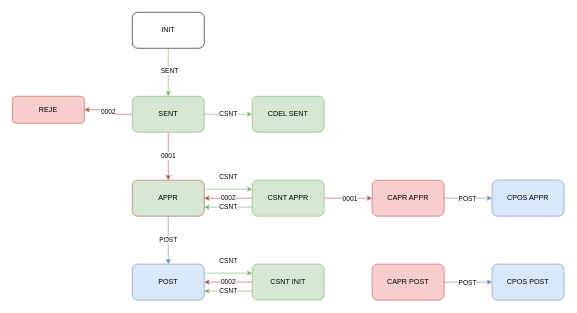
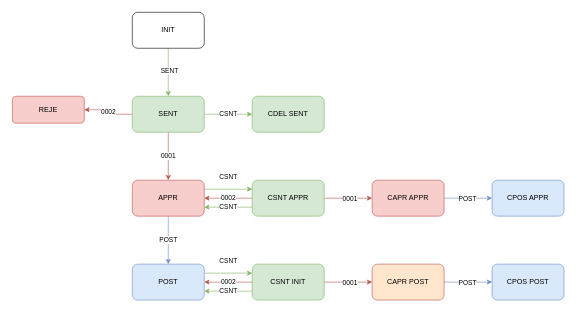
  <mxCell id="0" />
  <mxCell id="1" parent="0" />
  <mxCell id="2" value="" style="edgeStyle=orthogonalEdgeStyle;rounded=1;orthogonalLoop=1;jettySize=auto;html=1;fillColor=#d5e8d4;strokeColor=#82b366;" parent="1" source="4" target="8" edge="1"><mxGeometry relative="1" as="geometry" /></mxCell>
  <mxCell id="3" value="SENT" style="edgeLabel;html=1;align=center;verticalAlign=middle;resizable=0;points=[];rounded=1;" parent="2" vertex="1" connectable="0"><mxGeometry x="-0.075" y="1" relative="1" as="geometry"><mxPoint as="offset" /></mxGeometry></mxCell>
  <mxCell id="4" value="INIT" style="rounded=1;whiteSpace=wrap;html=1;" parent="1" vertex="1"><mxGeometry x="220" y="20" width="120" height="60" as="geometry" /></mxCell>
  <mxCell id="5" value="CSNT" style="edgeStyle=orthogonalEdgeStyle;rounded=1;orthogonalLoop=1;jettySize=auto;html=1;fillColor=#d5e8d4;strokeColor=#82b366;" parent="1" source="8" target="9" edge="1"><mxGeometry relative="1" as="geometry" /></mxCell>
  <mxCell id="6" value="0001" style="edgeStyle=orthogonalEdgeStyle;rounded=1;orthogonalLoop=1;jettySize=auto;html=1;fillColor=#f8cecc;strokeColor=#b85450;" parent="1" source="8" target="12" edge="1"><mxGeometry relative="1" as="geometry" /></mxCell>
  <mxCell id="7" value="0002" style="edgeStyle=orthogonalEdgeStyle;rounded=1;orthogonalLoop=1;jettySize=auto;html=1;fillColor=#f8cecc;strokeColor=#b85450;" parent="1" source="8" target="33" edge="1"><mxGeometry relative="1" as="geometry" /></mxCell>
  <mxCell id="8" value="SENT" style="rounded=1;whiteSpace=wrap;html=1;fillColor=#d5e8d4;strokeColor=#82b366;" parent="1" vertex="1"><mxGeometry x="220" y="160" width="120" height="60" as="geometry" /></mxCell>
  <mxCell id="9" value="CDEL SENT" style="rounded=1;whiteSpace=wrap;html=1;fillColor=#d5e8d4;strokeColor=#82b366;" parent="1" vertex="1"><mxGeometry x="420" y="160" width="120" height="60" as="geometry" /></mxCell>
  <mxCell id="10" value="CSNT" style="edgeStyle=orthogonalEdgeStyle;rounded=1;orthogonalLoop=1;jettySize=auto;html=1;entryX=0;entryY=0.25;entryDx=0;entryDy=0;exitX=1;exitY=0.25;exitDx=0;exitDy=0;fillColor=#d5e8d4;strokeColor=#82b366;" parent="1" source="12" target="16" edge="1"><mxGeometry y="20" relative="1" as="geometry"><mxPoint as="offset" /></mxGeometry></mxCell>
  <mxCell id="11" value="POST" style="edgeStyle=orthogonalEdgeStyle;rounded=1;orthogonalLoop=1;jettySize=auto;html=1;fillColor=#dae8fc;strokeColor=#6c8ebf;" parent="1" source="12" target="20" edge="1"><mxGeometry relative="1" as="geometry" /></mxCell>
- <mxCell id="12" value="APPR" style="rounded=1;whiteSpace=wrap;html=1;fillColor=#d5e8d4;strokeColor=#b85450;" parent="1" vertex="1"><mxGeometry x="220" y="300" width="120" height="60" as="geometry" /></mxCell>
+ <mxCell id="12" value="APPR" style="rounded=1;whiteSpace=wrap;html=1;fillColor=#f8cecc;strokeColor=#b85450;" parent="1" vertex="1"><mxGeometry x="220" y="300" width="120" height="60" as="geometry" /></mxCell>
  <mxCell id="13" value="" style="edgeStyle=orthogonalEdgeStyle;rounded=1;orthogonalLoop=1;jettySize=auto;html=1;fillColor=#f8cecc;strokeColor=#b85450;" parent="1" source="16" target="19" edge="1"><mxGeometry relative="1" as="geometry" /></mxCell>
  <mxCell id="14" value="0001" style="edgeLabel;html=1;align=center;verticalAlign=middle;resizable=0;points=[];rounded=1;" parent="13" vertex="1" connectable="0"><mxGeometry x="0.05" relative="1" as="geometry"><mxPoint as="offset" /></mxGeometry></mxCell>
  <mxCell id="15" value="0002" style="edgeStyle=orthogonalEdgeStyle;rounded=1;orthogonalLoop=1;jettySize=auto;html=1;exitX=0;exitY=0.5;exitDx=0;exitDy=0;entryX=1;entryY=0.5;entryDx=0;entryDy=0;fillColor=#f8cecc;strokeColor=#b85450;" parent="1" source="16" target="12" edge="1"><mxGeometry relative="1" as="geometry" /></mxCell>
  <mxCell id="16" value="CSNT APPR" style="rounded=1;whiteSpace=wrap;html=1;fillColor=#d5e8d4;strokeColor=#82b366;" parent="1" vertex="1"><mxGeometry x="420" y="300" width="120" height="60" as="geometry" /></mxCell>
  <mxCell id="17" value="" style="edgeStyle=orthogonalEdgeStyle;rounded=1;orthogonalLoop=1;jettySize=auto;html=1;fillColor=#dae8fc;strokeColor=#6c8ebf;" parent="1" source="19" target="21" edge="1"><mxGeometry relative="1" as="geometry" /></mxCell>
  <mxCell id="18" value="POST" style="edgeLabel;html=1;align=center;verticalAlign=middle;resizable=0;points=[];rounded=1;" parent="17" vertex="1" connectable="0"><mxGeometry x="-0.05" relative="1" as="geometry"><mxPoint as="offset" /></mxGeometry></mxCell>
  <mxCell id="19" value="CAPR APPR" style="rounded=1;whiteSpace=wrap;html=1;fillColor=#f8cecc;strokeColor=#b85450;" parent="1" vertex="1"><mxGeometry x="620" y="300" width="120" height="60" as="geometry" /></mxCell>
  <mxCell id="20" value="POST" style="rounded=1;whiteSpace=wrap;html=1;fillColor=#dae8fc;strokeColor=#6c8ebf;" parent="1" vertex="1"><mxGeometry x="220" y="440" width="120" height="60" as="geometry" /></mxCell>
  <mxCell id="21" value="CPOS APPR" style="rounded=1;whiteSpace=wrap;html=1;fillColor=#dae8fc;strokeColor=#6c8ebf;" parent="1" vertex="1"><mxGeometry x="820" y="300" width="120" height="60" as="geometry" /></mxCell>
  <mxCell id="22" value="CSNT" style="edgeStyle=orthogonalEdgeStyle;rounded=1;orthogonalLoop=1;jettySize=auto;html=1;entryX=0;entryY=0.25;entryDx=0;entryDy=0;exitX=1;exitY=0.25;exitDx=0;exitDy=0;fillColor=#d5e8d4;strokeColor=#82b366;" parent="1" source="20" target="26" edge="1"><mxGeometry y="20" relative="1" as="geometry"><mxPoint x="340" y="455" as="sourcePoint" /><mxPoint as="offset" /></mxGeometry></mxCell>
+ <mxCell id="23" value="" style="edgeStyle=orthogonalEdgeStyle;rounded=1;orthogonalLoop=1;jettySize=auto;html=1;fillColor=#f8cecc;strokeColor=#b85450;" parent="1" source="26" target="29" edge="1"><mxGeometry relative="1" as="geometry" /></mxCell>
+ <mxCell id="24" value="0001" style="edgeLabel;html=1;align=center;verticalAlign=middle;resizable=0;points=[];rounded=1;" parent="23" vertex="1" connectable="0"><mxGeometry x="0.05" relative="1" as="geometry"><mxPoint as="offset" /></mxGeometry></mxCell>
  <mxCell id="25" value="CSNT" style="edgeStyle=orthogonalEdgeStyle;rounded=1;orthogonalLoop=1;jettySize=auto;html=1;exitX=0;exitY=0.75;exitDx=0;exitDy=0;entryX=1;entryY=0.75;entryDx=0;entryDy=0;fillColor=#d5e8d4;strokeColor=#82b366;" parent="1" source="26" target="20" edge="1"><mxGeometry relative="1" as="geometry"><mxPoint x="340" y="485" as="targetPoint" /></mxGeometry></mxCell>
  <mxCell id="26" value="CSNT INIT" style="rounded=1;whiteSpace=wrap;html=1;fillColor=#d5e8d4;strokeColor=#82b366;" parent="1" vertex="1"><mxGeometry x="420" y="440" width="120" height="60" as="geometry" /></mxCell>
  <mxCell id="27" value="" style="edgeStyle=orthogonalEdgeStyle;rounded=1;orthogonalLoop=1;jettySize=auto;html=1;fillColor=#dae8fc;strokeColor=#6c8ebf;" parent="1" source="29" target="30" edge="1"><mxGeometry relative="1" as="geometry" /></mxCell>
  <mxCell id="28" value="POST" style="edgeLabel;html=1;align=center;verticalAlign=middle;resizable=0;points=[];rounded=1;" parent="27" vertex="1" connectable="0"><mxGeometry x="-0.05" relative="1" as="geometry"><mxPoint as="offset" /></mxGeometry></mxCell>
- <mxCell id="29" value="CAPR POST" style="rounded=1;whiteSpace=wrap;html=1;fillColor=#f8cecc;strokeColor=#b85450;" parent="1" vertex="1"><mxGeometry x="620" y="440" width="120" height="60" as="geometry" /></mxCell>
+ <mxCell id="29" value="CAPR POST" style="rounded=1;whiteSpace=wrap;html=1;fillColor=#ffe6cc;strokeColor=#b85450;" parent="1" vertex="1"><mxGeometry x="620" y="440" width="120" height="60" as="geometry" /></mxCell>
  <mxCell id="30" value="CPOS POST" style="rounded=1;whiteSpace=wrap;html=1;fillColor=#dae8fc;strokeColor=#6c8ebf;" parent="1" vertex="1"><mxGeometry x="820" y="440" width="120" height="60" as="geometry" /></mxCell>
  <mxCell id="31" value="CSNT" style="edgeStyle=orthogonalEdgeStyle;rounded=1;orthogonalLoop=1;jettySize=auto;html=1;exitX=0;exitY=0.75;exitDx=0;exitDy=0;entryX=1;entryY=0.75;entryDx=0;entryDy=0;fillColor=#d5e8d4;strokeColor=#82b366;" parent="1" source="16" target="12" edge="1"><mxGeometry relative="1" as="geometry"><mxPoint x="430" y="340" as="sourcePoint" /><mxPoint x="350" y="340" as="targetPoint" /></mxGeometry></mxCell>
  <mxCell id="32" value="0002" style="edgeStyle=orthogonalEdgeStyle;rounded=1;orthogonalLoop=1;jettySize=auto;html=1;exitX=0;exitY=0.5;exitDx=0;exitDy=0;entryX=1;entryY=0.5;entryDx=0;entryDy=0;fillColor=#f8cecc;strokeColor=#b85450;" parent="1" source="26" target="20" edge="1"><mxGeometry relative="1" as="geometry"><mxPoint x="350" y="495" as="targetPoint" /><mxPoint x="430" y="495" as="sourcePoint" /></mxGeometry></mxCell>
  <mxCell id="33" value="REJE" style="rounded=1;whiteSpace=wrap;html=1;fillColor=#f8cecc;strokeColor=#b85450;" parent="1" vertex="1"><mxGeometry x="20" y="160" width="120" height="45" as="geometry" /></mxCell>
